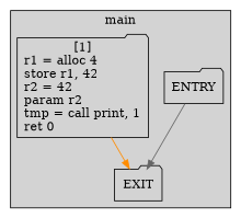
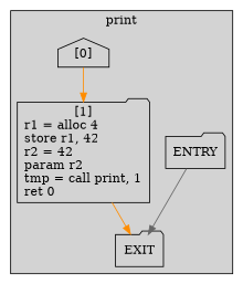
  digraph {
    node [shape=folder]
    edge [color=darkorange]
    n1 [label=ENTRY]
+   n2 [label="[0]\n" shape=house]
    n3 [label=EXIT]
    n4 [label="[1]\nr1 = alloc 4\lstore r1, 42\lr2 = 42\lparam r2\ltmp = call print, 1\lret 0\l"]
    subgraph cluster_1 {
-     label=main
+     label=print
      style=filled
      n1
+     n2
      n3
      n4
    }
    n1 -> n3 [color=gray40]
+   n2 -> n4
    n4 -> n3
  }
